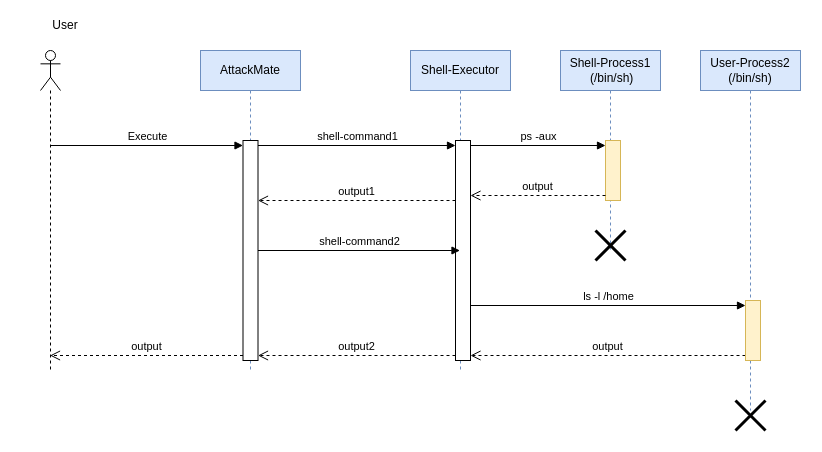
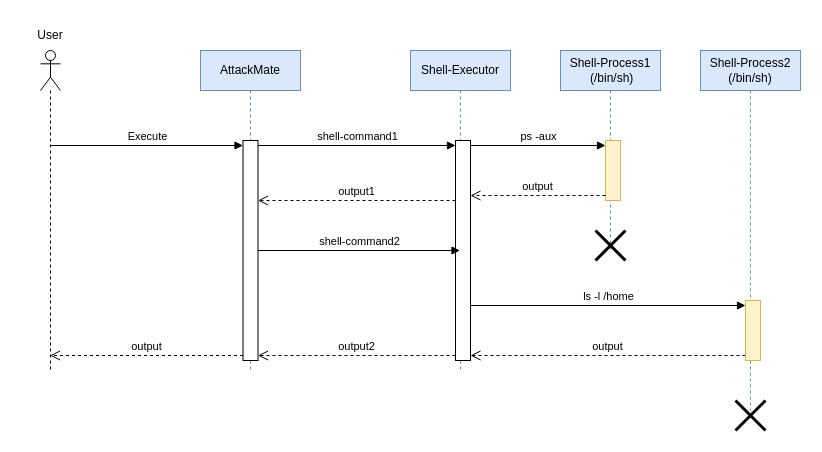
  <mxCell id="0" />
  <mxCell id="1" parent="0" />
  <mxCell id="2" value="" style="shape=umlLifeline;perimeter=lifelinePerimeter;whiteSpace=wrap;html=1;container=1;dropTarget=0;collapsible=0;recursiveResize=0;outlineConnect=0;portConstraint=eastwest;newEdgeStyle={&quot;curved&quot;:0,&quot;rounded&quot;:0};participant=umlActor;" parent="1" vertex="1"><mxGeometry x="40" y="50" width="20" height="320" as="geometry" /></mxCell>
  <mxCell id="3" value="AttackMate" style="shape=umlLifeline;perimeter=lifelinePerimeter;whiteSpace=wrap;html=1;container=1;dropTarget=0;collapsible=0;recursiveResize=0;outlineConnect=0;portConstraint=eastwest;newEdgeStyle={&quot;curved&quot;:0,&quot;rounded&quot;:0};fillColor=#dae8fc;strokeColor=#6c8ebf;" parent="1" vertex="1"><mxGeometry x="200" y="50" width="100" height="320" as="geometry" /></mxCell>
  <mxCell id="4" value="" style="html=1;points=[[0,0,0,0,5],[0,1,0,0,-5],[1,0,0,0,5],[1,1,0,0,-5]];perimeter=orthogonalPerimeter;outlineConnect=0;targetShapes=umlLifeline;portConstraint=eastwest;newEdgeStyle={&quot;curved&quot;:0,&quot;rounded&quot;:0};" parent="3" vertex="1"><mxGeometry x="42.5" y="90" width="15" height="220" as="geometry" /></mxCell>
  <mxCell id="5" value="Execute" style="html=1;verticalAlign=bottom;endArrow=block;curved=0;rounded=0;entryX=0;entryY=0;entryDx=0;entryDy=5;entryPerimeter=0;" parent="1" source="2" target="4" edge="1"><mxGeometry width="80" relative="1" as="geometry"><mxPoint x="320" y="370" as="sourcePoint" /><mxPoint x="400" y="370" as="targetPoint" /></mxGeometry></mxCell>
  <mxCell id="6" value="shell-command1" style="html=1;verticalAlign=bottom;endArrow=block;curved=0;rounded=0;entryX=0;entryY=0;entryDx=0;entryDy=5;entryPerimeter=0;" parent="1" source="4" target="8" edge="1"><mxGeometry width="80" relative="1" as="geometry"><mxPoint x="320" y="370" as="sourcePoint" /><mxPoint x="400" y="370" as="targetPoint" /></mxGeometry></mxCell>
  <mxCell id="7" value="Shell-Executor" style="shape=umlLifeline;perimeter=lifelinePerimeter;whiteSpace=wrap;html=1;container=1;dropTarget=0;collapsible=0;recursiveResize=0;outlineConnect=0;portConstraint=eastwest;newEdgeStyle={&quot;curved&quot;:0,&quot;rounded&quot;:0};fillColor=#dae8fc;strokeColor=#6c8ebf;" parent="1" vertex="1"><mxGeometry x="410" y="50" width="100" height="320" as="geometry" /></mxCell>
  <mxCell id="8" value="" style="html=1;points=[[0,0,0,0,5],[0,1,0,0,-5],[1,0,0,0,5],[1,1,0,0,-5]];perimeter=orthogonalPerimeter;outlineConnect=0;targetShapes=umlLifeline;portConstraint=eastwest;newEdgeStyle={&quot;curved&quot;:0,&quot;rounded&quot;:0};" parent="7" vertex="1"><mxGeometry x="45" y="90" width="15" height="220" as="geometry" /></mxCell>
  <mxCell id="9" value="&lt;div&gt;Shell-Process1&lt;/div&gt;&lt;div&gt;&amp;nbsp;(/bin/sh)&lt;/div&gt;" style="shape=umlLifeline;perimeter=lifelinePerimeter;whiteSpace=wrap;html=1;container=1;dropTarget=0;collapsible=0;recursiveResize=0;outlineConnect=0;portConstraint=eastwest;newEdgeStyle={&quot;curved&quot;:0,&quot;rounded&quot;:0};fillColor=#dae8fc;strokeColor=#6c8ebf;" parent="1" vertex="1"><mxGeometry x="560" y="50" width="100" height="200" as="geometry" /></mxCell>
  <mxCell id="10" value="" style="html=1;points=[[0,0,0,0,5],[0,1,0,0,-5],[1,0,0,0,5],[1,1,0,0,-5]];perimeter=orthogonalPerimeter;outlineConnect=0;targetShapes=umlLifeline;portConstraint=eastwest;newEdgeStyle={&quot;curved&quot;:0,&quot;rounded&quot;:0};fillColor=#fff2cc;strokeColor=#d6b656;" parent="9" vertex="1"><mxGeometry x="45" y="90" width="15" height="60" as="geometry" /></mxCell>
  <mxCell id="11" value="" style="shape=umlDestroy;whiteSpace=wrap;html=1;strokeWidth=3;targetShapes=umlLifeline;" vertex="1" parent="9"><mxGeometry x="35" y="180" width="30" height="30" as="geometry" /></mxCell>
  <mxCell id="12" value="ps -aux" style="html=1;verticalAlign=bottom;endArrow=block;curved=0;rounded=0;entryX=0;entryY=0;entryDx=0;entryDy=5;exitX=1;exitY=0;exitDx=0;exitDy=5;exitPerimeter=0;" parent="1" source="8" target="10" edge="1"><mxGeometry relative="1" as="geometry"><mxPoint x="490" y="145" as="sourcePoint" /></mxGeometry></mxCell>
  <mxCell id="13" value="output" style="html=1;verticalAlign=bottom;endArrow=open;dashed=1;endSize=8;curved=0;rounded=0;exitX=0;exitY=1;exitDx=0;exitDy=-5;" parent="1" source="10" target="8" edge="1"><mxGeometry relative="1" as="geometry"><mxPoint x="250" y="405" as="targetPoint" /></mxGeometry></mxCell>
  <mxCell id="14" value="output1" style="html=1;verticalAlign=bottom;endArrow=open;dashed=1;endSize=8;curved=0;rounded=0;" parent="1" source="8" edge="1"><mxGeometry x="0.003" relative="1" as="geometry"><mxPoint x="450" y="200" as="sourcePoint" /><mxPoint x="257.5" y="200" as="targetPoint" /><mxPoint as="offset" /></mxGeometry></mxCell>
  <mxCell id="15" value="output" style="html=1;verticalAlign=bottom;endArrow=open;dashed=1;endSize=8;curved=0;rounded=0;exitX=0;exitY=1;exitDx=0;exitDy=-5;exitPerimeter=0;" parent="1" source="4" target="2" edge="1"><mxGeometry relative="1" as="geometry"><mxPoint x="400" y="370" as="sourcePoint" /><mxPoint x="320" y="370" as="targetPoint" /></mxGeometry></mxCell>
  <mxCell id="16" value="shell-command2" style="html=1;verticalAlign=bottom;endArrow=block;curved=0;rounded=0;" parent="1" edge="1"><mxGeometry width="80" relative="1" as="geometry"><mxPoint x="257.5" y="250" as="sourcePoint" /><mxPoint x="459.5" y="250" as="targetPoint" /></mxGeometry></mxCell>
  <mxCell id="17" value="ls -l /home" style="html=1;verticalAlign=bottom;endArrow=block;curved=0;rounded=0;entryX=0;entryY=0;entryDx=0;entryDy=5;entryPerimeter=0;" parent="1" source="8" target="22" edge="1"><mxGeometry width="80" relative="1" as="geometry"><mxPoint x="470" y="235" as="sourcePoint" /><mxPoint x="605" y="255" as="targetPoint" /></mxGeometry></mxCell>
  <mxCell id="18" value="output" style="html=1;verticalAlign=bottom;endArrow=open;dashed=1;endSize=8;curved=0;rounded=0;exitX=0;exitY=1;exitDx=0;exitDy=-5;exitPerimeter=0;" parent="1" source="22" target="8" edge="1"><mxGeometry relative="1" as="geometry"><mxPoint x="605" y="305" as="sourcePoint" /><mxPoint x="470" y="285" as="targetPoint" /></mxGeometry></mxCell>
  <mxCell id="19" value="output2" style="html=1;verticalAlign=bottom;endArrow=open;dashed=1;endSize=8;curved=0;rounded=0;exitX=0;exitY=1;exitDx=0;exitDy=-5;exitPerimeter=0;" parent="1" source="8" target="4" edge="1"><mxGeometry relative="1" as="geometry"><mxPoint x="455" y="285" as="sourcePoint" /><mxPoint x="260" y="285" as="targetPoint" /></mxGeometry></mxCell>
- <mxCell id="20" value="User" style="text;strokeColor=none;align=center;fillColor=none;html=1;verticalAlign=middle;whiteSpace=wrap;rounded=0;" parent="1" vertex="1"><mxGeometry x="35" y="10" width="60" height="30" as="geometry" /></mxCell>
- <mxCell id="21" value="&lt;div&gt;User-Process2&lt;/div&gt;&lt;div&gt;(/bin/sh)&lt;/div&gt;" style="shape=umlLifeline;perimeter=lifelinePerimeter;whiteSpace=wrap;html=1;container=1;dropTarget=0;collapsible=0;recursiveResize=0;outlineConnect=0;portConstraint=eastwest;newEdgeStyle={&quot;curved&quot;:0,&quot;rounded&quot;:0};fillColor=#dae8fc;strokeColor=#6c8ebf;" parent="1" vertex="1"><mxGeometry x="700" y="50" width="100" height="360" as="geometry" /></mxCell>
+ <mxCell id="20" value="User" style="text;strokeColor=none;align=center;fillColor=none;html=1;verticalAlign=middle;whiteSpace=wrap;rounded=0;" parent="1" vertex="1"><mxGeometry x="20" y="20" width="60" height="30" as="geometry" /></mxCell>
+ <mxCell id="21" value="&lt;div&gt;Shell-Process2&lt;/div&gt;&lt;div&gt;(/bin/sh)&lt;/div&gt;" style="shape=umlLifeline;perimeter=lifelinePerimeter;whiteSpace=wrap;html=1;container=1;dropTarget=0;collapsible=0;recursiveResize=0;outlineConnect=0;portConstraint=eastwest;newEdgeStyle={&quot;curved&quot;:0,&quot;rounded&quot;:0};fillColor=#dae8fc;strokeColor=#6c8ebf;" parent="1" vertex="1"><mxGeometry x="700" y="50" width="100" height="360" as="geometry" /></mxCell>
  <mxCell id="22" value="" style="html=1;points=[[0,0,0,0,5],[0,1,0,0,-5],[1,0,0,0,5],[1,1,0,0,-5]];perimeter=orthogonalPerimeter;outlineConnect=0;targetShapes=umlLifeline;portConstraint=eastwest;newEdgeStyle={&quot;curved&quot;:0,&quot;rounded&quot;:0};fillColor=#fff2cc;strokeColor=#d6b656;" parent="21" vertex="1"><mxGeometry x="45" y="250" width="15" height="60" as="geometry" /></mxCell>
  <mxCell id="23" value="" style="shape=umlDestroy;whiteSpace=wrap;html=1;strokeWidth=3;targetShapes=umlLifeline;" vertex="1" parent="1"><mxGeometry x="735" y="400" width="30" height="30" as="geometry" /></mxCell>
